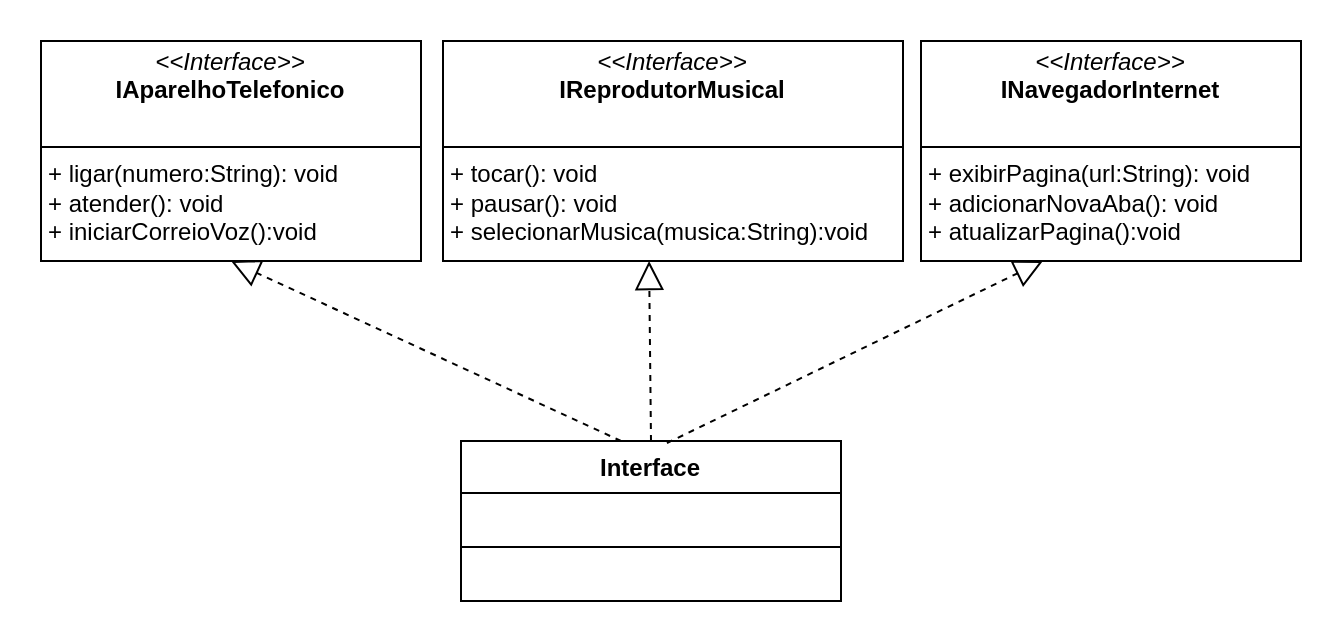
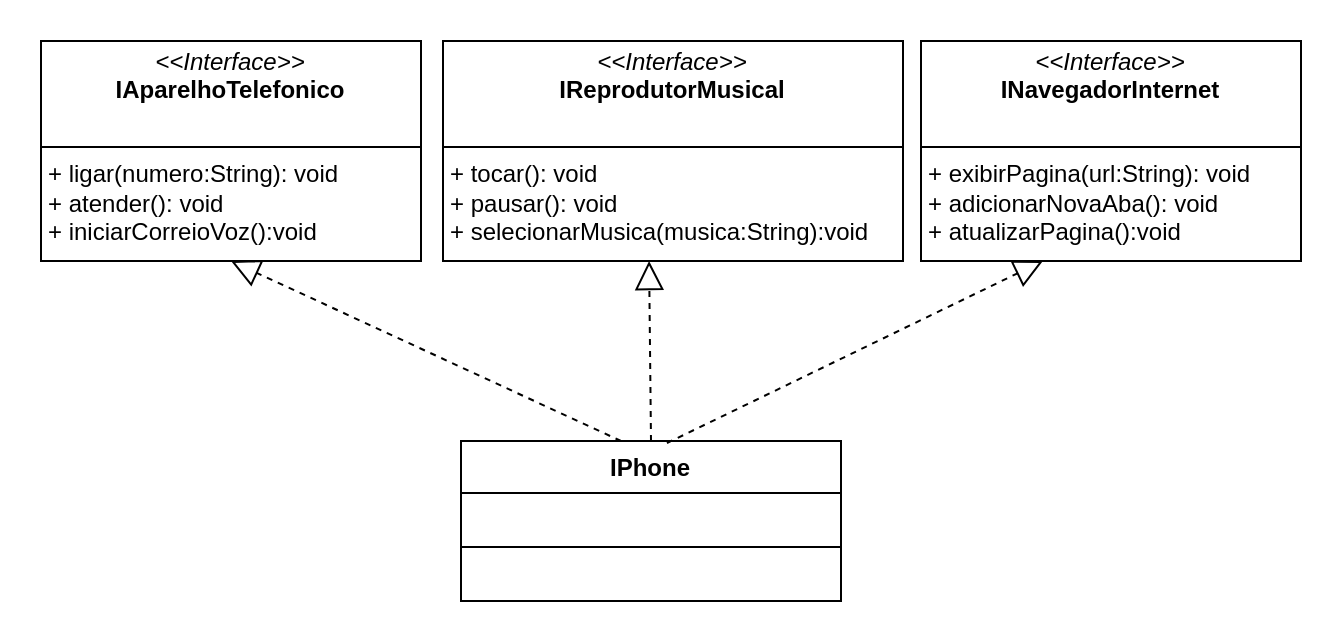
  <mxCell id="0" />
  <mxCell id="1" parent="0" />
  <mxCell id="2" value="&lt;p style=&quot;margin:0px;margin-top:4px;text-align:center;&quot;&gt;&lt;i&gt;&amp;lt;&amp;lt;Interface&amp;gt;&amp;gt;&lt;/i&gt;&lt;br&gt;&lt;b&gt;IReprodutorMusical&lt;/b&gt;&lt;br&gt;&lt;/p&gt;&lt;p style=&quot;margin:0px;margin-left:4px;&quot;&gt;&lt;br&gt;&lt;/p&gt;&lt;hr size=&quot;1&quot; style=&quot;border-style:solid;&quot;&gt;&lt;p style=&quot;margin:0px;margin-left:4px;&quot;&gt;+ tocar(): void&lt;br&gt;+ pausar(): void&lt;/p&gt;&lt;p style=&quot;margin:0px;margin-left:4px;&quot;&gt;+ selecionarMusica(musica:String&lt;span style=&quot;background-color: initial;&quot;&gt;):void&lt;/span&gt;&lt;/p&gt;" style="verticalAlign=top;align=left;overflow=fill;html=1;whiteSpace=wrap;" vertex="1" parent="1"><mxGeometry x="221" y="20" width="230" height="110" as="geometry" /></mxCell>
  <mxCell id="3" value="&lt;p style=&quot;margin:0px;margin-top:4px;text-align:center;&quot;&gt;&lt;i&gt;&amp;lt;&amp;lt;Interface&amp;gt;&amp;gt;&lt;/i&gt;&lt;br&gt;&lt;b&gt;IAparelhoTelefonico&lt;/b&gt;&lt;br&gt;&lt;/p&gt;&lt;p style=&quot;margin:0px;margin-left:4px;&quot;&gt;&lt;br&gt;&lt;/p&gt;&lt;hr size=&quot;1&quot; style=&quot;border-style:solid;&quot;&gt;&lt;p style=&quot;margin:0px;margin-left:4px;&quot;&gt;+ ligar(numero:String): void&lt;br&gt;+ atender(): void&lt;/p&gt;&lt;p style=&quot;margin:0px;margin-left:4px;&quot;&gt;+ iniciarCorreioVoz():void&lt;/p&gt;" style="verticalAlign=top;align=left;overflow=fill;html=1;whiteSpace=wrap;" vertex="1" parent="1"><mxGeometry x="20" y="20" width="190" height="110" as="geometry" /></mxCell>
  <mxCell id="4" value="&lt;p style=&quot;margin:0px;margin-top:4px;text-align:center;&quot;&gt;&lt;i&gt;&amp;lt;&amp;lt;Interface&amp;gt;&amp;gt;&lt;/i&gt;&lt;br&gt;&lt;b&gt;INavegadorInternet&lt;/b&gt;&lt;br&gt;&lt;/p&gt;&lt;p style=&quot;margin:0px;margin-left:4px;&quot;&gt;&lt;br&gt;&lt;/p&gt;&lt;hr size=&quot;1&quot; style=&quot;border-style:solid;&quot;&gt;&lt;p style=&quot;margin:0px;margin-left:4px;&quot;&gt;+ exibirPagina(url:String): void&lt;br&gt;+ adicionarNovaAba(): void&lt;/p&gt;&lt;p style=&quot;margin:0px;margin-left:4px;&quot;&gt;+ atualizarPagina():void&lt;/p&gt;" style="verticalAlign=top;align=left;overflow=fill;html=1;whiteSpace=wrap;" vertex="1" parent="1"><mxGeometry x="460" y="20" width="190" height="110" as="geometry" /></mxCell>
- <mxCell id="5" value="Interface" style="swimlane;fontStyle=1;align=center;verticalAlign=top;childLayout=stackLayout;horizontal=1;startSize=26;horizontalStack=0;resizeParent=1;resizeParentMax=0;resizeLast=0;collapsible=1;marginBottom=0;whiteSpace=wrap;html=1;" vertex="1" parent="1"><mxGeometry x="230" y="220" width="190" height="80" as="geometry" /></mxCell>
+ <mxCell id="5" value="IPhone" style="swimlane;fontStyle=1;align=center;verticalAlign=top;childLayout=stackLayout;horizontal=1;startSize=26;horizontalStack=0;resizeParent=1;resizeParentMax=0;resizeLast=0;collapsible=1;marginBottom=0;whiteSpace=wrap;html=1;" vertex="1" parent="1"><mxGeometry x="230" y="220" width="190" height="80" as="geometry" /></mxCell>
  <mxCell id="6" value="" style="line;strokeWidth=1;fillColor=none;align=left;verticalAlign=middle;spacingTop=-1;spacingLeft=3;spacingRight=3;rotatable=0;labelPosition=right;points=[];portConstraint=eastwest;strokeColor=inherit;" vertex="1" parent="5"><mxGeometry y="26" width="190" height="54" as="geometry" /></mxCell>
  <mxCell id="7" value="" style="endArrow=block;dashed=1;endFill=0;endSize=12;html=1;rounded=0;exitX=0.5;exitY=0;exitDx=0;exitDy=0;entryX=0.448;entryY=1;entryDx=0;entryDy=0;entryPerimeter=0;" edge="1" parent="1" source="5" target="2"><mxGeometry width="160" relative="1" as="geometry"><mxPoint x="250" y="190" as="sourcePoint" /><mxPoint x="410" y="190" as="targetPoint" /></mxGeometry></mxCell>
  <mxCell id="8" value="" style="endArrow=block;dashed=1;endFill=0;endSize=12;html=1;rounded=0;exitX=0.542;exitY=0.013;exitDx=0;exitDy=0;entryX=0.321;entryY=1;entryDx=0;entryDy=0;entryPerimeter=0;exitPerimeter=0;" edge="1" parent="1" source="5" target="4"><mxGeometry width="160" relative="1" as="geometry"><mxPoint x="335" y="230" as="sourcePoint" /><mxPoint x="334" y="140" as="targetPoint" /></mxGeometry></mxCell>
  <mxCell id="9" value="" style="endArrow=block;dashed=1;endFill=0;endSize=12;html=1;rounded=0;entryX=0.5;entryY=1;entryDx=0;entryDy=0;" edge="1" parent="1" target="3"><mxGeometry width="160" relative="1" as="geometry"><mxPoint x="310" y="220" as="sourcePoint" /><mxPoint x="344" y="150" as="targetPoint" /></mxGeometry></mxCell>
